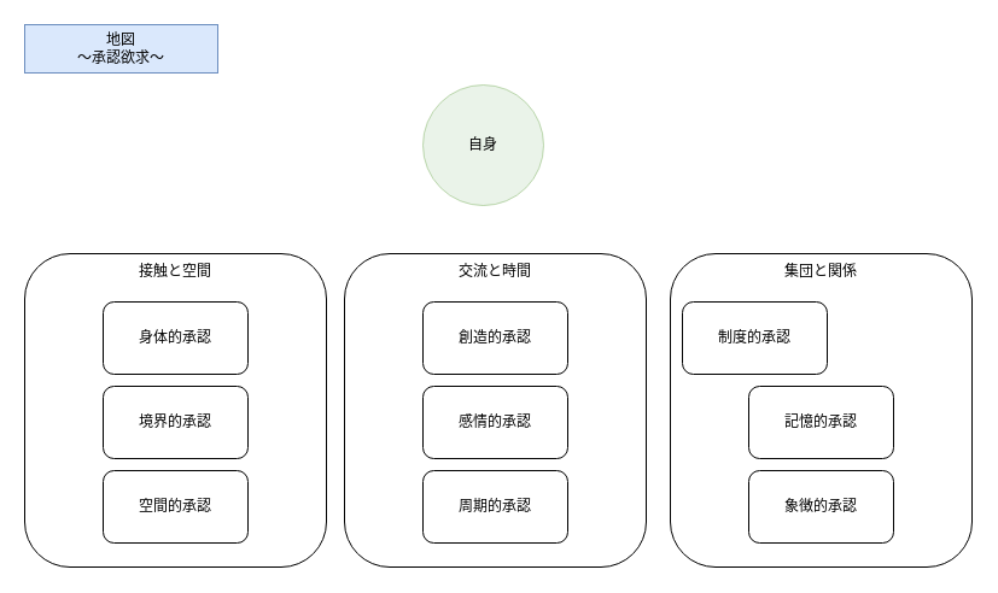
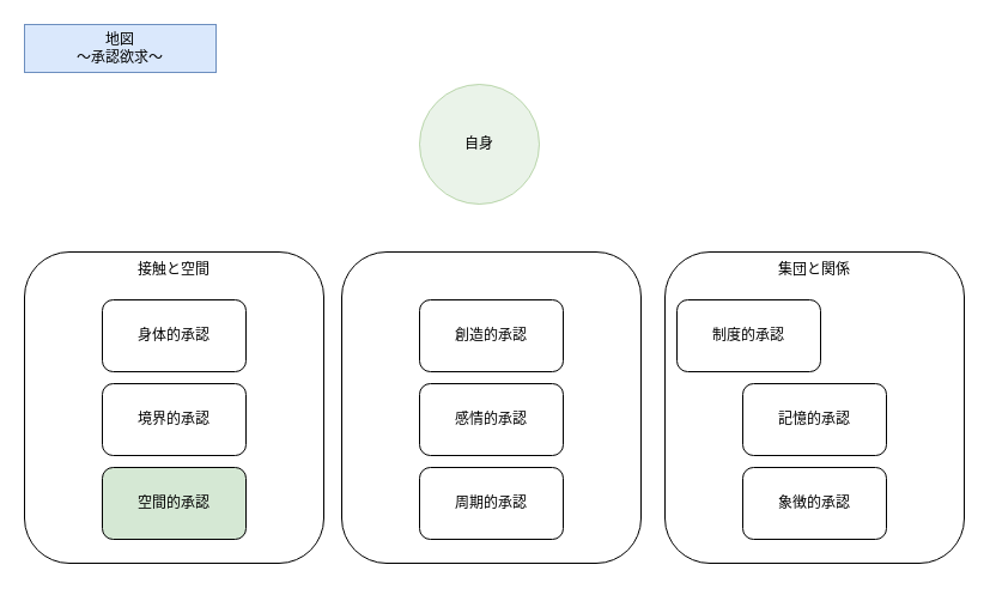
  <mxCell id="0" />
  <mxCell id="1" parent="0" />
  <mxCell id="2" value="" style="rounded=1;whiteSpace=wrap;html=1;" parent="1" vertex="1"><mxGeometry x="555" y="210" width="250" height="260" as="geometry" /></mxCell>
  <mxCell id="3" value="" style="rounded=1;whiteSpace=wrap;html=1;" parent="1" vertex="1"><mxGeometry x="285" y="210" width="250" height="260" as="geometry" /></mxCell>
  <mxCell id="4" value="" style="rounded=1;whiteSpace=wrap;html=1;" parent="1" vertex="1"><mxGeometry x="20" y="210" width="250" height="260" as="geometry" /></mxCell>
  <mxCell id="5" value="地図&lt;div&gt;～承認欲求～&lt;/div&gt;" style="text;html=1;align=center;verticalAlign=middle;whiteSpace=wrap;rounded=0;fillColor=#dae8fc;strokeColor=#6c8ebf;" parent="1" vertex="1"><mxGeometry x="20" y="20" width="160" height="40" as="geometry" /></mxCell>
  <mxCell id="6" value="自身" style="ellipse;whiteSpace=wrap;html=1;aspect=fixed;opacity=50;fillColor=#d5e8d4;strokeColor=#82b366;" parent="1" vertex="1"><mxGeometry x="350" y="70" width="100" height="100" as="geometry" /></mxCell>
  <mxCell id="7" value="身体的承認" style="rounded=1;whiteSpace=wrap;html=1;" parent="1" vertex="1"><mxGeometry x="85" y="250" width="120" height="60" as="geometry" /></mxCell>
  <mxCell id="8" value="創造的承認" style="rounded=1;whiteSpace=wrap;html=1;" parent="1" vertex="1"><mxGeometry x="350" y="250" width="120" height="60" as="geometry" /></mxCell>
- <mxCell id="9" value="空間的承認" style="rounded=1;whiteSpace=wrap;html=1;" parent="1" vertex="1"><mxGeometry x="85" y="390" width="120" height="60" as="geometry" /></mxCell>
+ <mxCell id="9" value="空間的承認" style="rounded=1;whiteSpace=wrap;html=1;fillColor=#d5e8d4;" parent="1" vertex="1"><mxGeometry x="85" y="390" width="120" height="60" as="geometry" /></mxCell>
  <mxCell id="10" value="制度的承認" style="rounded=1;whiteSpace=wrap;html=1;" parent="1" vertex="1"><mxGeometry x="565" y="250" width="120" height="60" as="geometry" /></mxCell>
  <mxCell id="11" value="感情的承認" style="rounded=1;whiteSpace=wrap;html=1;" parent="1" vertex="1"><mxGeometry x="350" y="320" width="120" height="60" as="geometry" /></mxCell>
  <mxCell id="12" value="記憶的承認" style="rounded=1;whiteSpace=wrap;html=1;" parent="1" vertex="1"><mxGeometry x="620" y="320" width="120" height="60" as="geometry" /></mxCell>
  <mxCell id="13" value="象徴的承認" style="rounded=1;whiteSpace=wrap;html=1;" parent="1" vertex="1"><mxGeometry x="620" y="390" width="120" height="60" as="geometry" /></mxCell>
  <mxCell id="14" value="境界的承認" style="rounded=1;whiteSpace=wrap;html=1;" parent="1" vertex="1"><mxGeometry x="85" y="320" width="120" height="60" as="geometry" /></mxCell>
  <mxCell id="15" value="周期的承認" style="rounded=1;whiteSpace=wrap;html=1;" parent="1" vertex="1"><mxGeometry x="350" y="390" width="120" height="60" as="geometry" /></mxCell>
  <mxCell id="16" value="接触と空間" style="text;html=1;align=center;verticalAlign=middle;whiteSpace=wrap;rounded=0;" parent="1" vertex="1"><mxGeometry x="90" y="210" width="110" height="30" as="geometry" /></mxCell>
- <mxCell id="17" value="交流と時間" style="text;html=1;align=center;verticalAlign=middle;whiteSpace=wrap;rounded=0;" parent="1" vertex="1"><mxGeometry x="355" y="210" width="110" height="30" as="geometry" /></mxCell>
  <mxCell id="18" value="集団と関係" style="text;html=1;align=center;verticalAlign=middle;whiteSpace=wrap;rounded=0;" parent="1" vertex="1"><mxGeometry x="625" y="210" width="110" height="30" as="geometry" /></mxCell>
